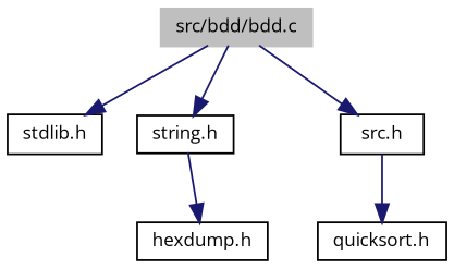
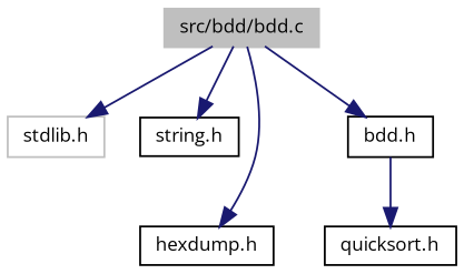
  digraph {
    fontname="Open Sans"
    node [color=black fillcolor=white fontname="Open Sans" fontsize=10 shape=record style=filled]
    edge [color=midnightblue fontname="Open Sans" fontsize=10 labelfontname=Helvetica labelfontsize=10 style=solid]
    n1 [color=grey75 fillcolor=grey75 fontcolor=black height=0.2 label="src/bdd/bdd.c" width=0.4]
-   n2 [height=0.2 label="stdlib.h" width=0.4]
+   n2 [color=grey75 height=0.2 label="stdlib.h" width=0.4]
    n3 [height=0.2 label="string.h" width=0.4]
-   n4 [height=0.2 label="src.h" width=0.4]
+   n4 [height=0.2 label="bdd.h" width=0.4]
    n5 [height=0.2 label="hexdump.h" width=0.4]
    n6 [height=0.2 label="quicksort.h" width=0.4]
    n1 -> n2
    n1 -> n3
    n1 -> n4
-   n3 -> n5
+   n1 -> n5
    n4 -> n6
  }
